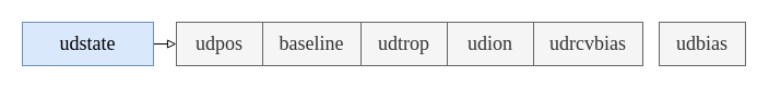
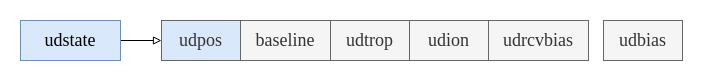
  <mxCell id="0" />
  <mxCell id="1" parent="0" />
  <mxCell id="2" style="edgeStyle=orthogonalEdgeStyle;rounded=0;orthogonalLoop=1;jettySize=auto;html=1;exitX=1;exitY=0.5;exitDx=0;exitDy=0;entryX=0;entryY=0.5;entryDx=0;entryDy=0;endArrow=block;endFill=0;" parent="1" source="3" target="4" edge="1"><mxGeometry relative="1" as="geometry" /></mxCell>
- <mxCell id="3" value="&lt;font face=&quot;Lucida Console&quot; style=&quot;font-size: 18px;&quot;&gt;udstate&lt;/font&gt;" style="rounded=0;whiteSpace=wrap;html=1;fillColor=#dae8fc;strokeColor=#6c8ebf;" parent="1" vertex="1"><mxGeometry x="20" y="20" width="120" height="40" as="geometry" /></mxCell>
- <mxCell id="4" value="&lt;span style=&quot;font-family: &amp;quot;Lucida Console&amp;quot;;&quot;&gt;&lt;font style=&quot;font-size: 18px;&quot;&gt;udpos&lt;/font&gt;&lt;/span&gt;" style="rounded=0;whiteSpace=wrap;html=1;fillColor=#f5f5f5;strokeColor=#666666;fontColor=#333333;" parent="1" vertex="1"><mxGeometry x="161" y="20" width="79" height="40" as="geometry" /></mxCell>
+ <mxCell id="3" value="&lt;font face=&quot;Lucida Console&quot; style=&quot;font-size: 18px;&quot;&gt;udstate&lt;/font&gt;" style="rounded=0;whiteSpace=wrap;html=1;fillColor=#dae8fc;strokeColor=#6c8ebf;" parent="1" vertex="1"><mxGeometry x="20" y="20" width="100" height="40" as="geometry" /></mxCell>
+ <mxCell id="4" value="&lt;span style=&quot;font-family: &amp;quot;Lucida Console&amp;quot;;&quot;&gt;&lt;font style=&quot;font-size: 18px;&quot;&gt;udpos&lt;/font&gt;&lt;/span&gt;" style="rounded=0;whiteSpace=wrap;html=1;fillColor=#dae8fc;strokeColor=#666666;fontColor=#333333;" parent="1" vertex="1"><mxGeometry x="161" y="20" width="79" height="40" as="geometry" /></mxCell>
  <mxCell id="5" value="&lt;span style=&quot;font-family: &amp;quot;Lucida Console&amp;quot;;&quot;&gt;&lt;font style=&quot;font-size: 18px;&quot;&gt;baseline&lt;/font&gt;&lt;/span&gt;" style="rounded=0;whiteSpace=wrap;html=1;fillColor=#f5f5f5;strokeColor=#666666;fontColor=#333333;" vertex="1" parent="1"><mxGeometry x="240" y="20" width="90" height="40" as="geometry" /></mxCell>
  <mxCell id="6" value="&lt;span style=&quot;font-family: &amp;quot;Lucida Console&amp;quot;;&quot;&gt;&lt;font style=&quot;font-size: 18px;&quot;&gt;udtrop&lt;/font&gt;&lt;/span&gt;" style="rounded=0;whiteSpace=wrap;html=1;fillColor=#f5f5f5;strokeColor=#666666;fontColor=#333333;" vertex="1" parent="1"><mxGeometry x="330" y="20" width="79" height="40" as="geometry" /></mxCell>
  <mxCell id="7" value="&lt;span style=&quot;font-family: &amp;quot;Lucida Console&amp;quot;;&quot;&gt;&lt;font style=&quot;font-size: 18px;&quot;&gt;udbias&lt;/font&gt;&lt;/span&gt;" style="rounded=0;whiteSpace=wrap;html=1;fillColor=#f5f5f5;strokeColor=#666666;fontColor=#333333;" vertex="1" parent="1"><mxGeometry x="603" y="20" width="79" height="40" as="geometry" /></mxCell>
  <mxCell id="8" value="&lt;span style=&quot;font-family: &amp;quot;Lucida Console&amp;quot;;&quot;&gt;&lt;font style=&quot;font-size: 18px;&quot;&gt;udion&lt;/font&gt;&lt;/span&gt;" style="rounded=0;whiteSpace=wrap;html=1;fillColor=#f5f5f5;strokeColor=#666666;fontColor=#333333;" vertex="1" parent="1"><mxGeometry x="409" y="20" width="79" height="40" as="geometry" /></mxCell>
  <mxCell id="9" value="&lt;span style=&quot;font-family: &amp;quot;Lucida Console&amp;quot;;&quot;&gt;&lt;font style=&quot;font-size: 18px;&quot;&gt;udrcvbias&lt;/font&gt;&lt;/span&gt;" style="rounded=0;whiteSpace=wrap;html=1;fillColor=#f5f5f5;strokeColor=#666666;fontColor=#333333;" vertex="1" parent="1"><mxGeometry x="488" y="20" width="100" height="40" as="geometry" /></mxCell>
